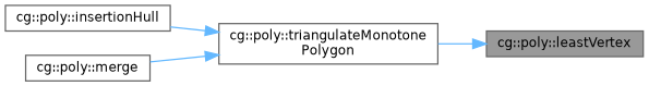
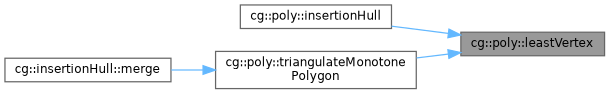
  digraph {
    rankdir=RL
    node [color=grey40 fillcolor=white fontname=Helvetica fontsize=10 shape=box style=filled]
    edge [color=steelblue1 dir=back fontname=Helvetica fontsize=10 labelfontname=Helvetica labelfontsize=10 style=solid]
    n1 [color=gray40 fillcolor=grey60 fontcolor=black height=0.2 label="cg::poly::leastVertex" width=0.4]
    n2 [height=0.2 label="cg::poly::insertionHull" width=0.4]
    n3 [height=0.2 label="cg::poly::triangulateMonotone\lPolygon" width=0.4]
-   n4 [height=0.2 label="cg::poly::merge" width=0.4]
-   n3 -> n2
+   n4 [height=0.2 label="cg::insertionHull::merge" width=0.4]
+   n1 -> n2
    n1 -> n3
    n3 -> n4
  }
